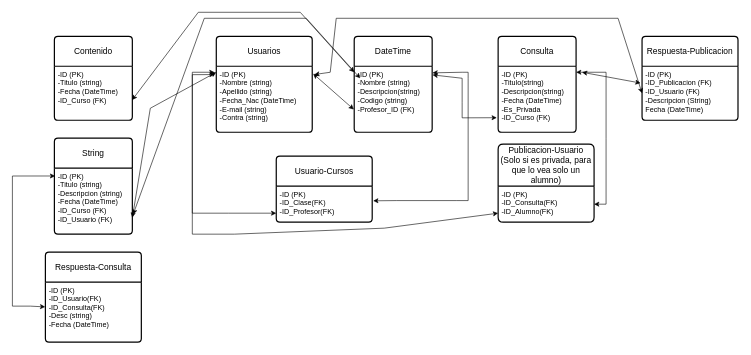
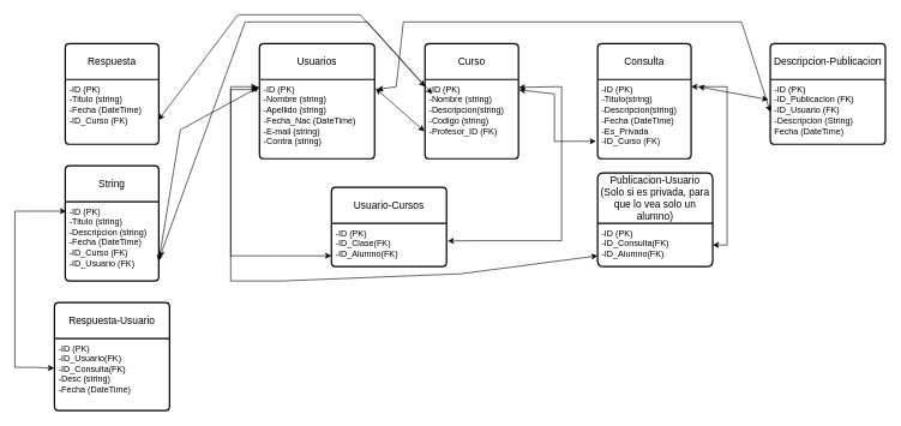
  <mxCell id="0" />
  <mxCell id="1" parent="0" />
  <mxCell id="2" value="Usuarios&lt;br&gt;" style="swimlane;childLayout=stackLayout;horizontal=1;startSize=50;horizontalStack=0;rounded=1;fontSize=14;fontStyle=0;strokeWidth=2;resizeParent=0;resizeLast=1;shadow=0;dashed=0;align=center;arcSize=4;whiteSpace=wrap;html=1;" vertex="1" parent="1"><mxGeometry x="360" y="60" width="160" height="160" as="geometry" /></mxCell>
  <mxCell id="3" value="-ID (PK)&lt;br&gt;-Nombre (string)&lt;br&gt;-Apellido (string)&lt;br&gt;-Fecha_Nac (DateTime)&lt;br&gt;-E-mail (string)&lt;br&gt;-Contra (string)" style="align=left;strokeColor=none;fillColor=none;spacingLeft=4;fontSize=12;verticalAlign=top;resizable=0;rotatable=0;part=1;html=1;" vertex="1" parent="2"><mxGeometry y="50" width="160" height="110" as="geometry" /></mxCell>
  <mxCell id="4" value="Usuario-Cursos" style="swimlane;childLayout=stackLayout;horizontal=1;startSize=50;horizontalStack=0;rounded=1;fontSize=14;fontStyle=0;strokeWidth=2;resizeParent=0;resizeLast=1;shadow=0;dashed=0;align=center;arcSize=4;whiteSpace=wrap;html=1;" vertex="1" parent="1"><mxGeometry x="460" y="260" width="160" height="110" as="geometry" /></mxCell>
- <mxCell id="5" value="-ID (PK)&lt;br&gt;-ID_Clase(FK)&lt;br&gt;-ID_Profesor(FK)" style="align=left;strokeColor=none;fillColor=none;spacingLeft=4;fontSize=12;verticalAlign=top;resizable=0;rotatable=0;part=1;html=1;" vertex="1" parent="4"><mxGeometry y="50" width="160" height="60" as="geometry" /></mxCell>
- <mxCell id="6" value="DateTime" style="swimlane;childLayout=stackLayout;horizontal=1;startSize=50;horizontalStack=0;rounded=1;fontSize=14;fontStyle=0;strokeWidth=2;resizeParent=0;resizeLast=1;shadow=0;dashed=0;align=center;arcSize=4;whiteSpace=wrap;html=1;" vertex="1" parent="1"><mxGeometry x="590" y="60" width="130" height="160" as="geometry" /></mxCell>
+ <mxCell id="5" value="-ID (PK)&lt;br&gt;-ID_Clase(FK)&lt;br&gt;-ID_Alumno(FK)" style="align=left;strokeColor=none;fillColor=none;spacingLeft=4;fontSize=12;verticalAlign=top;resizable=0;rotatable=0;part=1;html=1;" vertex="1" parent="4"><mxGeometry y="50" width="160" height="60" as="geometry" /></mxCell>
+ <mxCell id="6" value="Curso" style="swimlane;childLayout=stackLayout;horizontal=1;startSize=50;horizontalStack=0;rounded=1;fontSize=14;fontStyle=0;strokeWidth=2;resizeParent=0;resizeLast=1;shadow=0;dashed=0;align=center;arcSize=4;whiteSpace=wrap;html=1;" vertex="1" parent="1"><mxGeometry x="590" y="60" width="130" height="160" as="geometry" /></mxCell>
  <mxCell id="7" value="-ID (PK)&lt;br&gt;-Nombre (string)&lt;br&gt;-Descripcion(string)&lt;br&gt;-Codigo (string)&lt;br&gt;-Profesor_ID (FK)" style="align=left;strokeColor=none;fillColor=none;spacingLeft=4;fontSize=12;verticalAlign=top;resizable=0;rotatable=0;part=1;html=1;" vertex="1" parent="6"><mxGeometry y="50" width="130" height="110" as="geometry" /></mxCell>
  <mxCell id="8" value="" style="endArrow=classic;startArrow=classic;html=1;rounded=0;entryX=-0.005;entryY=0.655;entryDx=0;entryDy=0;entryPerimeter=0;exitX=1.01;exitY=0.113;exitDx=0;exitDy=0;exitPerimeter=0;" edge="1" parent="1" source="3" target="7"><mxGeometry width="50" height="50" relative="1" as="geometry"><mxPoint x="540" y="120" as="sourcePoint" /><mxPoint x="1020" y="280" as="targetPoint" /></mxGeometry></mxCell>
  <mxCell id="9" value="" style="endArrow=classic;startArrow=classic;html=1;rounded=0;exitX=-0.017;exitY=0.126;exitDx=0;exitDy=0;exitPerimeter=0;entryX=0;entryY=0.75;entryDx=0;entryDy=0;" edge="1" parent="1" source="3" target="5"><mxGeometry width="50" height="50" relative="1" as="geometry"><mxPoint x="350" y="120" as="sourcePoint" /><mxPoint x="450" y="360" as="targetPoint" /><Array as="points"><mxPoint x="320" y="124" /><mxPoint x="320" y="350" /><mxPoint x="320" y="355" /><mxPoint x="380" y="355" /></Array></mxGeometry></mxCell>
  <mxCell id="10" value="" style="endArrow=classic;startArrow=classic;html=1;rounded=0;exitX=1.01;exitY=0.406;exitDx=0;exitDy=0;exitPerimeter=0;entryX=1.004;entryY=0.1;entryDx=0;entryDy=0;entryPerimeter=0;" edge="1" parent="1" source="5" target="7"><mxGeometry width="50" height="50" relative="1" as="geometry"><mxPoint x="640" y="340" as="sourcePoint" /><mxPoint x="810" y="120" as="targetPoint" /><Array as="points"><mxPoint x="660" y="334" /><mxPoint x="760" y="334" /><mxPoint x="780" y="334" /><mxPoint x="780" y="130" /><mxPoint x="780" y="120" /><mxPoint x="770" y="120" /></Array></mxGeometry></mxCell>
  <mxCell id="11" value="Consulta" style="swimlane;childLayout=stackLayout;horizontal=1;startSize=50;horizontalStack=0;rounded=1;fontSize=14;fontStyle=0;strokeWidth=2;resizeParent=0;resizeLast=1;shadow=0;dashed=0;align=center;arcSize=4;whiteSpace=wrap;html=1;" vertex="1" parent="1"><mxGeometry x="830" y="60" width="130" height="160" as="geometry" /></mxCell>
  <mxCell id="12" value="-ID (PK)&lt;br&gt;-Titulo(string)&lt;br&gt;-Descripcion(string)&lt;br&gt;-Fecha (DateTime)&lt;br&gt;-Es_Privada&lt;br&gt;-ID_Curso (FK)" style="align=left;strokeColor=none;fillColor=none;spacingLeft=4;fontSize=12;verticalAlign=top;resizable=0;rotatable=0;part=1;html=1;" vertex="1" parent="11"><mxGeometry y="50" width="130" height="110" as="geometry" /></mxCell>
  <mxCell id="13" value="" style="endArrow=classic;startArrow=classic;html=1;rounded=0;entryX=-0.017;entryY=0.78;entryDx=0;entryDy=0;entryPerimeter=0;exitX=1.005;exitY=0.131;exitDx=0;exitDy=0;exitPerimeter=0;" edge="1" parent="1" source="7" target="12"><mxGeometry width="50" height="50" relative="1" as="geometry"><mxPoint x="720" y="130" as="sourcePoint" /><mxPoint x="770" y="80" as="targetPoint" /><Array as="points"><mxPoint x="770" y="130" /><mxPoint x="770" y="170" /><mxPoint x="770" y="196" /></Array></mxGeometry></mxCell>
  <mxCell id="14" value="Publicacion-Usuario&lt;br&gt;(Solo si es privada, para que lo vea solo un alumno)" style="swimlane;childLayout=stackLayout;horizontal=1;startSize=70;horizontalStack=0;rounded=1;fontSize=14;fontStyle=0;strokeWidth=2;resizeParent=0;resizeLast=1;shadow=0;dashed=0;align=center;arcSize=4;whiteSpace=wrap;html=1;" vertex="1" parent="1"><mxGeometry x="830" y="240" width="160" height="130" as="geometry" /></mxCell>
  <mxCell id="15" value="-ID (PK)&lt;br&gt;-ID_Consulta(FK)&lt;br&gt;-ID_Alumno(FK)" style="align=left;strokeColor=none;fillColor=none;spacingLeft=4;fontSize=12;verticalAlign=top;resizable=0;rotatable=0;part=1;html=1;" vertex="1" parent="14"><mxGeometry y="70" width="160" height="60" as="geometry" /></mxCell>
  <mxCell id="16" value="" style="endArrow=classic;startArrow=classic;html=1;rounded=0;exitX=1;exitY=0.5;exitDx=0;exitDy=0;" edge="1" parent="1" source="15"><mxGeometry width="50" height="50" relative="1" as="geometry"><mxPoint x="1010" y="340" as="sourcePoint" /><mxPoint x="960" y="120" as="targetPoint" /><Array as="points"><mxPoint x="1010" y="340" /><mxPoint x="1010" y="230" /><mxPoint x="1010" y="120" /><mxPoint x="960" y="120" /></Array></mxGeometry></mxCell>
  <mxCell id="17" value="" style="endArrow=classic;startArrow=classic;html=1;rounded=0;exitX=-0.017;exitY=0.126;exitDx=0;exitDy=0;exitPerimeter=0;entryX=0;entryY=0.75;entryDx=0;entryDy=0;" edge="1" parent="1" target="15"><mxGeometry width="50" height="50" relative="1" as="geometry"><mxPoint x="357" y="120" as="sourcePoint" /><mxPoint x="470" y="390" as="targetPoint" /><Array as="points"><mxPoint x="320" y="120" /><mxPoint x="320" y="346" /><mxPoint x="320" y="390" /><mxPoint x="390" y="390" /><mxPoint x="640" y="380" /></Array></mxGeometry></mxCell>
- <mxCell id="18" value="Respuesta-Publicacion" style="swimlane;childLayout=stackLayout;horizontal=1;startSize=50;horizontalStack=0;rounded=1;fontSize=14;fontStyle=0;strokeWidth=2;resizeParent=0;resizeLast=1;shadow=0;dashed=0;align=center;arcSize=4;whiteSpace=wrap;html=1;" vertex="1" parent="1"><mxGeometry x="1070" y="60" width="160" height="140" as="geometry" /></mxCell>
+ <mxCell id="18" value="Descripcion-Publicacion" style="swimlane;childLayout=stackLayout;horizontal=1;startSize=50;horizontalStack=0;rounded=1;fontSize=14;fontStyle=0;strokeWidth=2;resizeParent=0;resizeLast=1;shadow=0;dashed=0;align=center;arcSize=4;whiteSpace=wrap;html=1;" vertex="1" parent="1"><mxGeometry x="1070" y="60" width="160" height="140" as="geometry" /></mxCell>
  <mxCell id="19" value="-ID (PK)&lt;br&gt;-ID_Publicacion (FK)&lt;br&gt;-ID_Usuario (FK)&lt;br&gt;-Descripcion (String)&lt;br&gt;Fecha (DateTime)" style="align=left;strokeColor=none;fillColor=none;spacingLeft=4;fontSize=12;verticalAlign=top;resizable=0;rotatable=0;part=1;html=1;" vertex="1" parent="18"><mxGeometry y="50" width="160" height="90" as="geometry" /></mxCell>
  <mxCell id="20" value="" style="endArrow=classic;startArrow=classic;html=1;rounded=0;entryX=-0.016;entryY=0.311;entryDx=0;entryDy=0;entryPerimeter=0;" edge="1" parent="1" target="19"><mxGeometry width="50" height="50" relative="1" as="geometry"><mxPoint x="970" y="120" as="sourcePoint" /><mxPoint x="1070" y="130" as="targetPoint" /></mxGeometry></mxCell>
  <mxCell id="21" value="" style="endArrow=classic;startArrow=classic;html=1;rounded=0;entryX=0;entryY=0.5;entryDx=0;entryDy=0;exitX=1.021;exitY=0.126;exitDx=0;exitDy=0;exitPerimeter=0;" edge="1" parent="1" source="3" target="19"><mxGeometry width="50" height="50" relative="1" as="geometry"><mxPoint x="550" y="30" as="sourcePoint" /><mxPoint x="1060" y="150" as="targetPoint" /><Array as="points"><mxPoint x="550" y="120" /><mxPoint x="560" y="30" /><mxPoint x="1030" y="30" /></Array></mxGeometry></mxCell>
- <mxCell id="22" value="Contenido" style="swimlane;childLayout=stackLayout;horizontal=1;startSize=50;horizontalStack=0;rounded=1;fontSize=14;fontStyle=0;strokeWidth=2;resizeParent=0;resizeLast=1;shadow=0;dashed=0;align=center;arcSize=4;whiteSpace=wrap;html=1;" vertex="1" parent="1"><mxGeometry x="90" y="60" width="130" height="140" as="geometry" /></mxCell>
+ <mxCell id="22" value="Respuesta" style="swimlane;childLayout=stackLayout;horizontal=1;startSize=50;horizontalStack=0;rounded=1;fontSize=14;fontStyle=0;strokeWidth=2;resizeParent=0;resizeLast=1;shadow=0;dashed=0;align=center;arcSize=4;whiteSpace=wrap;html=1;" vertex="1" parent="1"><mxGeometry x="90" y="60" width="130" height="140" as="geometry" /></mxCell>
  <mxCell id="23" value="-ID (PK)&lt;br&gt;-Titulo (string)&lt;br&gt;-Fecha (DateTime)&lt;br&gt;-ID_Curso (FK)" style="align=left;strokeColor=none;fillColor=none;spacingLeft=4;fontSize=12;verticalAlign=top;resizable=0;rotatable=0;part=1;html=1;" vertex="1" parent="22"><mxGeometry y="50" width="130" height="90" as="geometry" /></mxCell>
  <mxCell id="24" value="" style="endArrow=classic;startArrow=classic;html=1;rounded=0;entryX=0;entryY=0.091;entryDx=0;entryDy=0;entryPerimeter=0;exitX=0.997;exitY=0.626;exitDx=0;exitDy=0;exitPerimeter=0;" edge="1" parent="1" source="23" target="7"><mxGeometry width="50" height="50" relative="1" as="geometry"><mxPoint x="250" y="165" as="sourcePoint" /><mxPoint x="520" y="20" as="targetPoint" /><Array as="points"><mxPoint x="330" y="20" /><mxPoint x="500" y="20" /></Array></mxGeometry></mxCell>
  <mxCell id="25" value="String" style="swimlane;childLayout=stackLayout;horizontal=1;startSize=50;horizontalStack=0;rounded=1;fontSize=14;fontStyle=0;strokeWidth=2;resizeParent=0;resizeLast=1;shadow=0;dashed=0;align=center;arcSize=4;whiteSpace=wrap;html=1;" vertex="1" parent="1"><mxGeometry x="90" y="230" width="130" height="160" as="geometry" /></mxCell>
  <mxCell id="26" value="-ID (PK)&lt;br&gt;-Titulo (string)&lt;br&gt;-Descripcion (string)&lt;br&gt;-Fecha (DateTime)&lt;br&gt;-ID_Curso (FK)&lt;br&gt;-ID_Usuario (FK)" style="align=left;strokeColor=none;fillColor=none;spacingLeft=4;fontSize=12;verticalAlign=top;resizable=0;rotatable=0;part=1;html=1;" vertex="1" parent="25"><mxGeometry y="50" width="130" height="110" as="geometry" /></mxCell>
  <mxCell id="27" value="" style="endArrow=classic;startArrow=classic;html=1;rounded=0;entryX=0;entryY=0.091;entryDx=0;entryDy=0;entryPerimeter=0;exitX=1.01;exitY=0.702;exitDx=0;exitDy=0;exitPerimeter=0;" edge="1" parent="1" source="26"><mxGeometry width="50" height="50" relative="1" as="geometry"><mxPoint x="230" y="176" as="sourcePoint" /><mxPoint x="600" y="130" as="targetPoint" /><Array as="points"><mxPoint x="340" y="30" /><mxPoint x="510" y="30" /></Array></mxGeometry></mxCell>
  <mxCell id="28" value="" style="endArrow=classic;startArrow=classic;html=1;rounded=0;exitX=1;exitY=0.75;exitDx=0;exitDy=0;" edge="1" parent="1" source="26"><mxGeometry width="50" height="50" relative="1" as="geometry"><mxPoint x="240" y="360" as="sourcePoint" /><mxPoint x="360" y="120" as="targetPoint" /><Array as="points"><mxPoint x="250" y="180" /></Array></mxGeometry></mxCell>
- <mxCell id="29" value="Respuesta-Consulta" style="swimlane;childLayout=stackLayout;horizontal=1;startSize=50;horizontalStack=0;rounded=1;fontSize=14;fontStyle=0;strokeWidth=2;resizeParent=0;resizeLast=1;shadow=0;dashed=0;align=center;arcSize=4;whiteSpace=wrap;html=1;" vertex="1" parent="1"><mxGeometry x="75" y="420" width="160" height="150" as="geometry" /></mxCell>
+ <mxCell id="29" value="Respuesta-Usuario" style="swimlane;childLayout=stackLayout;horizontal=1;startSize=50;horizontalStack=0;rounded=1;fontSize=14;fontStyle=0;strokeWidth=2;resizeParent=0;resizeLast=1;shadow=0;dashed=0;align=center;arcSize=4;whiteSpace=wrap;html=1;" vertex="1" parent="1"><mxGeometry x="75" y="420" width="160" height="150" as="geometry" /></mxCell>
  <mxCell id="30" value="-ID (PK)&lt;br&gt;-ID_Usuario(FK)&lt;br&gt;-ID_Consulta(FK)&lt;br&gt;-Desc (string)&lt;br&gt;-Fecha (DateTime)" style="align=left;strokeColor=none;fillColor=none;spacingLeft=4;fontSize=12;verticalAlign=top;resizable=0;rotatable=0;part=1;html=1;" vertex="1" parent="29"><mxGeometry y="50" width="160" height="100" as="geometry" /></mxCell>
  <mxCell id="31" value="" style="endArrow=classic;startArrow=classic;html=1;rounded=0;entryX=0.01;entryY=0.118;entryDx=0;entryDy=0;entryPerimeter=0;exitX=-0.002;exitY=0.413;exitDx=0;exitDy=0;exitPerimeter=0;" edge="1" parent="1" source="30" target="26"><mxGeometry width="50" height="50" relative="1" as="geometry"><mxPoint x="30" y="490" as="sourcePoint" /><mxPoint x="30" y="340" as="targetPoint" /><Array as="points"><mxPoint x="50" y="510" /><mxPoint x="20" y="510" /><mxPoint x="20" y="293" /></Array></mxGeometry></mxCell>
